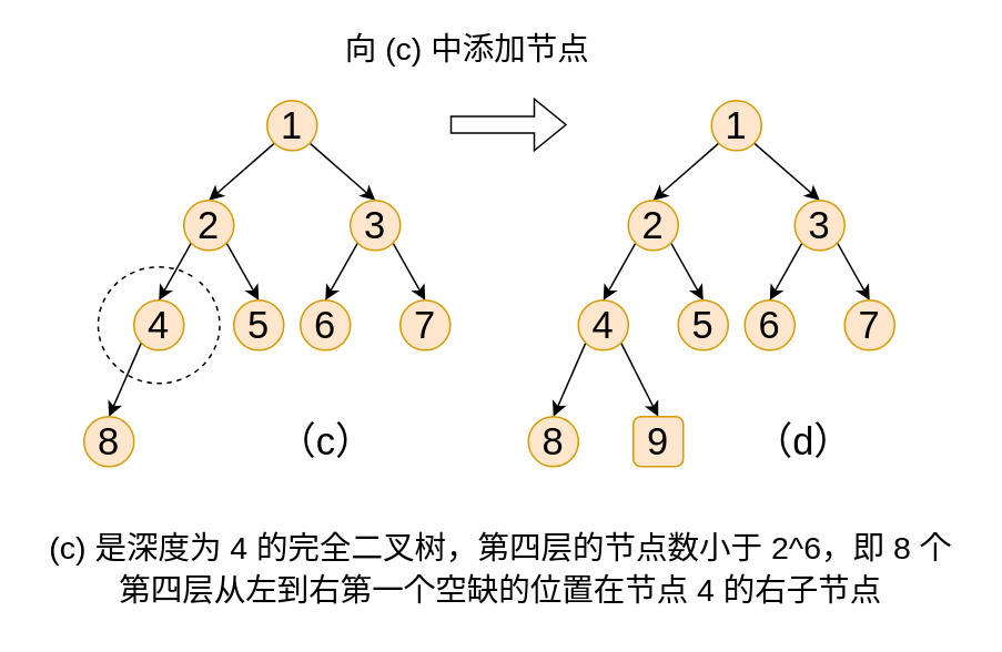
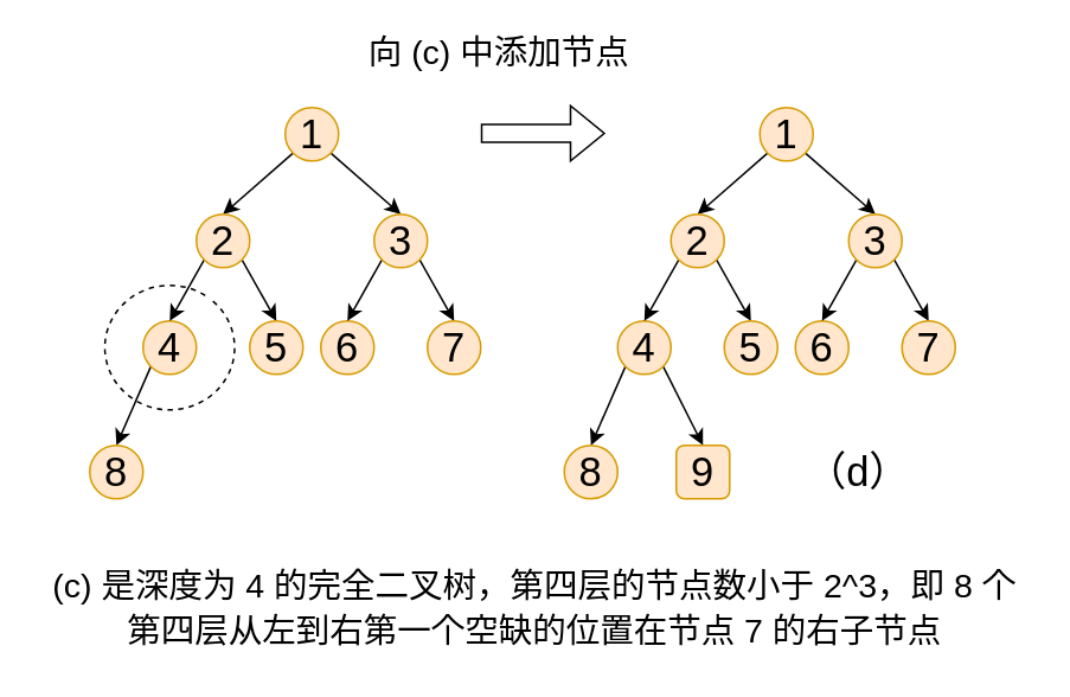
  <mxCell id="0" />
  <mxCell id="1" parent="0" />
  <mxCell id="2" style="rounded=0;orthogonalLoop=1;jettySize=auto;html=1;exitX=0;exitY=1;exitDx=0;exitDy=0;entryX=0.5;entryY=0;entryDx=0;entryDy=0;" edge="1" parent="1" source="4" target="10"><mxGeometry relative="1" as="geometry"><mxPoint x="150" y="130" as="targetPoint" /></mxGeometry></mxCell>
  <mxCell id="3" style="edgeStyle=none;rounded=0;orthogonalLoop=1;jettySize=auto;html=1;exitX=1;exitY=1;exitDx=0;exitDy=0;entryX=0.5;entryY=0;entryDx=0;entryDy=0;" edge="1" parent="1" source="4" target="13"><mxGeometry relative="1" as="geometry" /></mxCell>
  <mxCell id="4" value="1" style="ellipse;whiteSpace=wrap;html=1;aspect=fixed;fontSize=23;fontStyle=0;fillColor=#ffe6cc;strokeColor=#d79b00;" vertex="1" parent="1"><mxGeometry x="160" y="60" width="30" height="30" as="geometry" /></mxCell>
  <mxCell id="5" style="edgeStyle=none;rounded=0;orthogonalLoop=1;jettySize=auto;html=1;exitX=0;exitY=1;exitDx=0;exitDy=0;entryX=0.5;entryY=0;entryDx=0;entryDy=0;fontSize=23;" edge="1" parent="1" source="6" target="16"><mxGeometry relative="1" as="geometry" /></mxCell>
  <mxCell id="6" value="4" style="ellipse;whiteSpace=wrap;html=1;aspect=fixed;fontSize=23;fontStyle=0;fillColor=#ffe6cc;strokeColor=#d79b00;" vertex="1" parent="1"><mxGeometry x="80" y="180" width="30" height="30" as="geometry" /></mxCell>
  <mxCell id="7" value="6" style="ellipse;whiteSpace=wrap;html=1;aspect=fixed;fontSize=23;fontStyle=0;fillColor=#ffe6cc;strokeColor=#d79b00;" vertex="1" parent="1"><mxGeometry x="180" y="180" width="30" height="30" as="geometry" /></mxCell>
  <mxCell id="8" style="edgeStyle=none;rounded=0;orthogonalLoop=1;jettySize=auto;html=1;exitX=0;exitY=1;exitDx=0;exitDy=0;entryX=0.5;entryY=0;entryDx=0;entryDy=0;" edge="1" parent="1" source="10" target="6"><mxGeometry relative="1" as="geometry" /></mxCell>
  <mxCell id="9" style="edgeStyle=none;rounded=0;orthogonalLoop=1;jettySize=auto;html=1;exitX=1;exitY=1;exitDx=0;exitDy=0;entryX=0.5;entryY=0;entryDx=0;entryDy=0;" edge="1" parent="1" source="10" target="14"><mxGeometry relative="1" as="geometry" /></mxCell>
  <mxCell id="10" value="2" style="ellipse;whiteSpace=wrap;html=1;aspect=fixed;fontSize=23;fontStyle=0;fillColor=#ffe6cc;strokeColor=#d79b00;" vertex="1" parent="1"><mxGeometry x="110" y="120" width="30" height="30" as="geometry" /></mxCell>
  <mxCell id="11" style="edgeStyle=none;rounded=0;orthogonalLoop=1;jettySize=auto;html=1;exitX=0;exitY=1;exitDx=0;exitDy=0;entryX=0.5;entryY=0;entryDx=0;entryDy=0;" edge="1" parent="1" source="13" target="7"><mxGeometry relative="1" as="geometry" /></mxCell>
  <mxCell id="12" style="edgeStyle=none;rounded=0;orthogonalLoop=1;jettySize=auto;html=1;exitX=1;exitY=1;exitDx=0;exitDy=0;entryX=0.5;entryY=0;entryDx=0;entryDy=0;fontSize=23;" edge="1" parent="1" source="13" target="15"><mxGeometry relative="1" as="geometry" /></mxCell>
  <mxCell id="13" value="3" style="ellipse;whiteSpace=wrap;html=1;aspect=fixed;fontSize=23;fontStyle=0;fillColor=#ffe6cc;strokeColor=#d79b00;" vertex="1" parent="1"><mxGeometry x="210" y="120" width="30" height="30" as="geometry" /></mxCell>
  <mxCell id="14" value="5" style="ellipse;whiteSpace=wrap;html=1;aspect=fixed;fontSize=23;fontStyle=0;fillColor=#ffe6cc;strokeColor=#d79b00;" vertex="1" parent="1"><mxGeometry x="140" y="180" width="30" height="30" as="geometry" /></mxCell>
  <mxCell id="15" value="7" style="ellipse;whiteSpace=wrap;html=1;aspect=fixed;fontSize=23;fontStyle=0;fillColor=#ffe6cc;strokeColor=#d79b00;" vertex="1" parent="1"><mxGeometry x="240" y="180" width="30" height="30" as="geometry" /></mxCell>
  <mxCell id="16" value="8" style="ellipse;whiteSpace=wrap;html=1;aspect=fixed;fontSize=23;fontStyle=0;fillColor=#ffe6cc;strokeColor=#d79b00;" vertex="1" parent="1"><mxGeometry x="50" y="250" width="30" height="30" as="geometry" /></mxCell>
- <mxCell id="17" value="（c）" style="text;html=1;resizable=0;autosize=1;align=center;verticalAlign=middle;points=[];fillColor=none;strokeColor=none;rounded=0;fontSize=23;" vertex="1" parent="1"><mxGeometry x="160" y="250" width="70" height="30" as="geometry" /></mxCell>
  <mxCell id="18" style="rounded=0;orthogonalLoop=1;jettySize=auto;html=1;exitX=0;exitY=1;exitDx=0;exitDy=0;entryX=0.5;entryY=0;entryDx=0;entryDy=0;" edge="1" parent="1" source="20" target="27"><mxGeometry relative="1" as="geometry"><mxPoint x="417" y="130" as="targetPoint" /></mxGeometry></mxCell>
  <mxCell id="19" style="edgeStyle=none;rounded=0;orthogonalLoop=1;jettySize=auto;html=1;exitX=1;exitY=1;exitDx=0;exitDy=0;entryX=0.5;entryY=0;entryDx=0;entryDy=0;" edge="1" parent="1" source="20" target="30"><mxGeometry relative="1" as="geometry" /></mxCell>
  <mxCell id="20" value="1" style="ellipse;whiteSpace=wrap;html=1;aspect=fixed;fontSize=23;fontStyle=0;fillColor=#ffe6cc;strokeColor=#d79b00;" vertex="1" parent="1"><mxGeometry x="427" y="60" width="30" height="30" as="geometry" /></mxCell>
  <mxCell id="21" style="edgeStyle=none;rounded=0;orthogonalLoop=1;jettySize=auto;html=1;exitX=0;exitY=1;exitDx=0;exitDy=0;entryX=0.5;entryY=0;entryDx=0;entryDy=0;fontSize=23;" edge="1" parent="1" source="23" target="33"><mxGeometry relative="1" as="geometry" /></mxCell>
  <mxCell id="22" style="edgeStyle=none;rounded=0;orthogonalLoop=1;jettySize=auto;html=1;exitX=1;exitY=1;exitDx=0;exitDy=0;entryX=0.5;entryY=0;entryDx=0;entryDy=0;" edge="1" parent="1" source="23" target="35"><mxGeometry relative="1" as="geometry" /></mxCell>
  <mxCell id="23" value="4" style="ellipse;whiteSpace=wrap;html=1;aspect=fixed;fontSize=23;fontStyle=0;fillColor=#ffe6cc;strokeColor=#d79b00;" vertex="1" parent="1"><mxGeometry x="347" y="180" width="30" height="30" as="geometry" /></mxCell>
  <mxCell id="24" value="6" style="ellipse;whiteSpace=wrap;html=1;aspect=fixed;fontSize=23;fontStyle=0;fillColor=#ffe6cc;strokeColor=#d79b00;" vertex="1" parent="1"><mxGeometry x="447" y="180" width="30" height="30" as="geometry" /></mxCell>
  <mxCell id="25" style="edgeStyle=none;rounded=0;orthogonalLoop=1;jettySize=auto;html=1;exitX=0;exitY=1;exitDx=0;exitDy=0;entryX=0.5;entryY=0;entryDx=0;entryDy=0;" edge="1" parent="1" source="27" target="23"><mxGeometry relative="1" as="geometry" /></mxCell>
  <mxCell id="26" style="edgeStyle=none;rounded=0;orthogonalLoop=1;jettySize=auto;html=1;exitX=1;exitY=1;exitDx=0;exitDy=0;entryX=0.5;entryY=0;entryDx=0;entryDy=0;" edge="1" parent="1" source="27" target="31"><mxGeometry relative="1" as="geometry" /></mxCell>
  <mxCell id="27" value="2" style="ellipse;whiteSpace=wrap;html=1;aspect=fixed;fontSize=23;fontStyle=0;fillColor=#ffe6cc;strokeColor=#d79b00;" vertex="1" parent="1"><mxGeometry x="377" y="120" width="30" height="30" as="geometry" /></mxCell>
  <mxCell id="28" style="edgeStyle=none;rounded=0;orthogonalLoop=1;jettySize=auto;html=1;exitX=0;exitY=1;exitDx=0;exitDy=0;entryX=0.5;entryY=0;entryDx=0;entryDy=0;" edge="1" parent="1" source="30" target="24"><mxGeometry relative="1" as="geometry" /></mxCell>
  <mxCell id="29" style="edgeStyle=none;rounded=0;orthogonalLoop=1;jettySize=auto;html=1;exitX=1;exitY=1;exitDx=0;exitDy=0;entryX=0.5;entryY=0;entryDx=0;entryDy=0;fontSize=23;" edge="1" parent="1" source="30" target="32"><mxGeometry relative="1" as="geometry" /></mxCell>
  <mxCell id="30" value="3" style="ellipse;whiteSpace=wrap;html=1;aspect=fixed;fontSize=23;fontStyle=0;fillColor=#ffe6cc;strokeColor=#d79b00;" vertex="1" parent="1"><mxGeometry x="477" y="120" width="30" height="30" as="geometry" /></mxCell>
  <mxCell id="31" value="5" style="ellipse;whiteSpace=wrap;html=1;aspect=fixed;fontSize=23;fontStyle=0;fillColor=#ffe6cc;strokeColor=#d79b00;" vertex="1" parent="1"><mxGeometry x="407" y="180" width="30" height="30" as="geometry" /></mxCell>
  <mxCell id="32" value="7" style="ellipse;whiteSpace=wrap;html=1;aspect=fixed;fontSize=23;fontStyle=0;fillColor=#ffe6cc;strokeColor=#d79b00;" vertex="1" parent="1"><mxGeometry x="507" y="180" width="30" height="30" as="geometry" /></mxCell>
  <mxCell id="33" value="8" style="ellipse;whiteSpace=wrap;html=1;aspect=fixed;fontSize=23;fontStyle=0;fillColor=#ffe6cc;strokeColor=#d79b00;" vertex="1" parent="1"><mxGeometry x="317" y="250" width="30" height="30" as="geometry" /></mxCell>
  <mxCell id="34" value="（d）" style="text;html=1;resizable=0;autosize=1;align=center;verticalAlign=middle;points=[];fillColor=none;strokeColor=none;rounded=0;fontSize=23;" vertex="1" parent="1"><mxGeometry x="447" y="250" width="70" height="30" as="geometry" /></mxCell>
  <mxCell id="35" value="9" style="whiteSpace=wrap;html=1;aspect=fixed;fontSize=23;fontStyle=0;fillColor=#ffe6cc;strokeColor=#d79b00;rounded=1;" vertex="1" parent="1"><mxGeometry x="380" y="250" width="30" height="30" as="geometry" /></mxCell>
  <mxCell id="36" value="" style="shape=flexArrow;endArrow=classic;html=1;rounded=0;" edge="1" parent="1"><mxGeometry width="50" height="50" relative="1" as="geometry"><mxPoint x="270" y="74.5" as="sourcePoint" /><mxPoint x="340" y="74.5" as="targetPoint" /></mxGeometry></mxCell>
  <mxCell id="37" value="" style="verticalLabelPosition=bottom;verticalAlign=top;html=1;shape=mxgraph.basic.arc;startAngle=0.116;endAngle=0.1;dashed=1;" vertex="1" parent="1"><mxGeometry x="58.5" y="160" width="73" height="70" as="geometry" /></mxCell>
  <mxCell id="38" value="&lt;font style=&quot;font-size: 19px&quot;&gt;向 (c) 中添加节点&lt;/font&gt;" style="text;html=1;align=center;verticalAlign=middle;resizable=0;points=[];autosize=1;strokeColor=none;fillColor=none;" vertex="1" parent="1"><mxGeometry x="200" y="20" width="160" height="20" as="geometry" /></mxCell>
- <mxCell id="39" value="(c) 是深度为 4 的完全二叉树，第四层的节点数小于 2^6，即 8 个" style="text;html=1;align=center;verticalAlign=middle;resizable=0;points=[];autosize=1;strokeColor=none;fillColor=none;fontSize=19;" vertex="1" parent="1"><mxGeometry x="20" y="315" width="560" height="30" as="geometry" /></mxCell>
- <mxCell id="40" value="第四层从左到右第一个空缺的位置在节点 4 的右子节点" style="text;html=1;align=center;verticalAlign=middle;resizable=0;points=[];autosize=1;strokeColor=none;fillColor=none;fontSize=19;" vertex="1" parent="1"><mxGeometry x="65" y="340" width="470" height="30" as="geometry" /></mxCell>
+ <mxCell id="39" value="(c) 是深度为 4 的完全二叉树，第四层的节点数小于 2^3，即 8 个" style="text;html=1;align=center;verticalAlign=middle;resizable=0;points=[];autosize=1;strokeColor=none;fillColor=none;fontSize=19;" vertex="1" parent="1"><mxGeometry x="20" y="315" width="560" height="30" as="geometry" /></mxCell>
+ <mxCell id="40" value="第四层从左到右第一个空缺的位置在节点 7 的右子节点" style="text;html=1;align=center;verticalAlign=middle;resizable=0;points=[];autosize=1;strokeColor=none;fillColor=none;fontSize=19;" vertex="1" parent="1"><mxGeometry x="65" y="340" width="470" height="30" as="geometry" /></mxCell>
